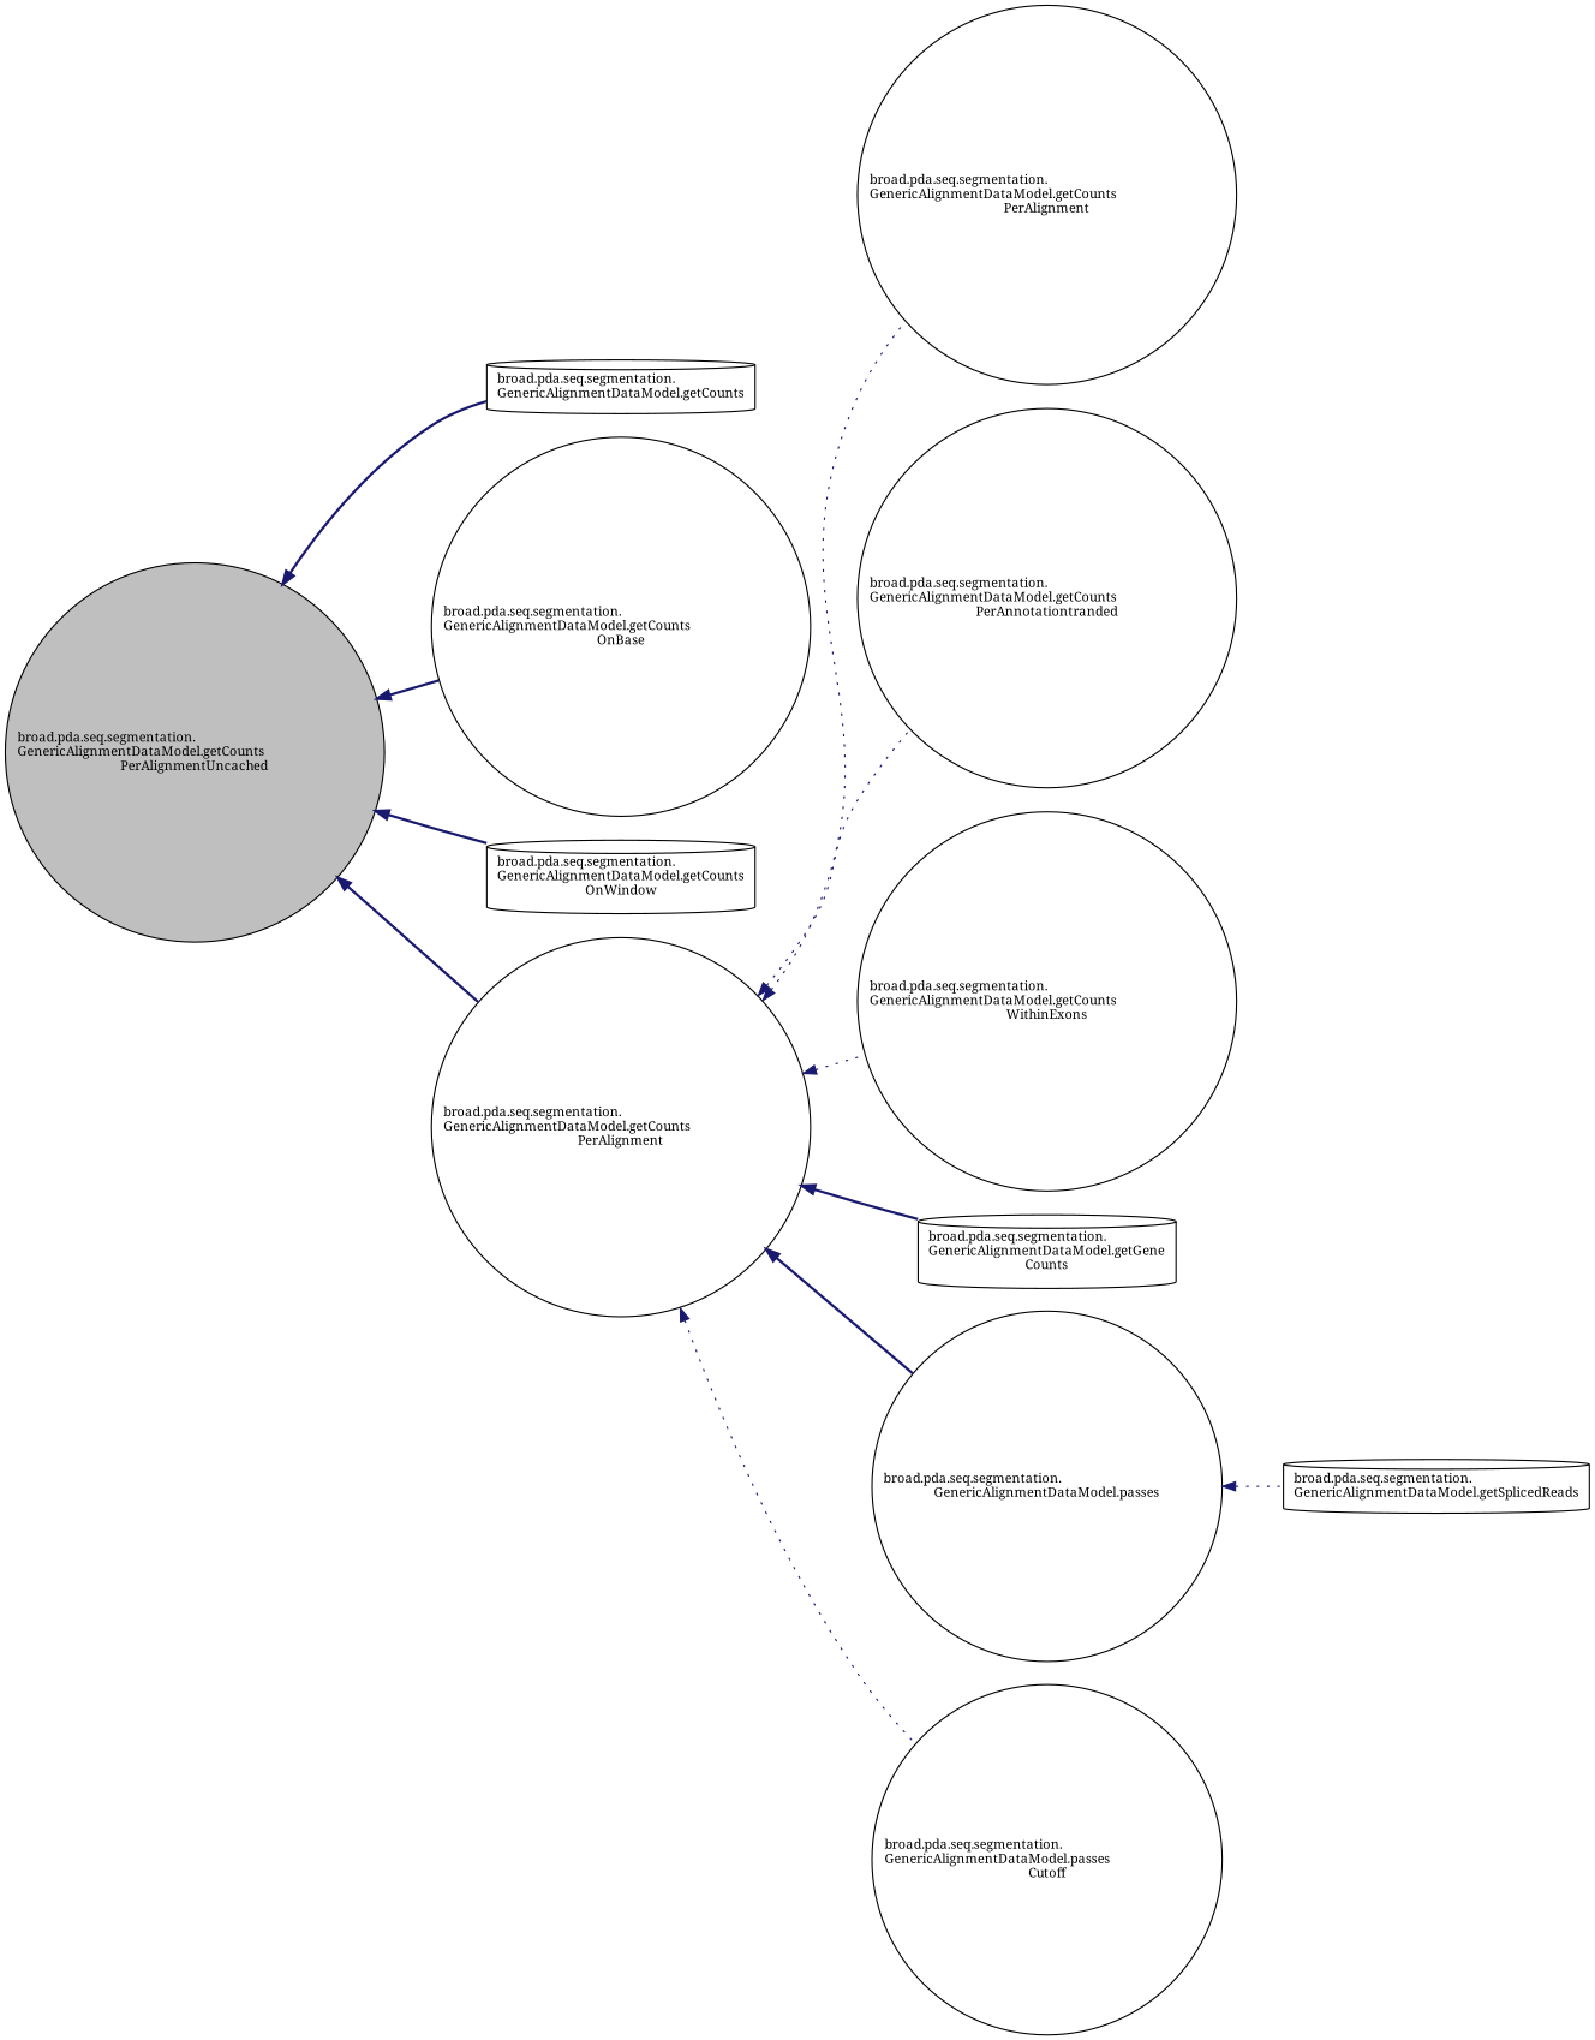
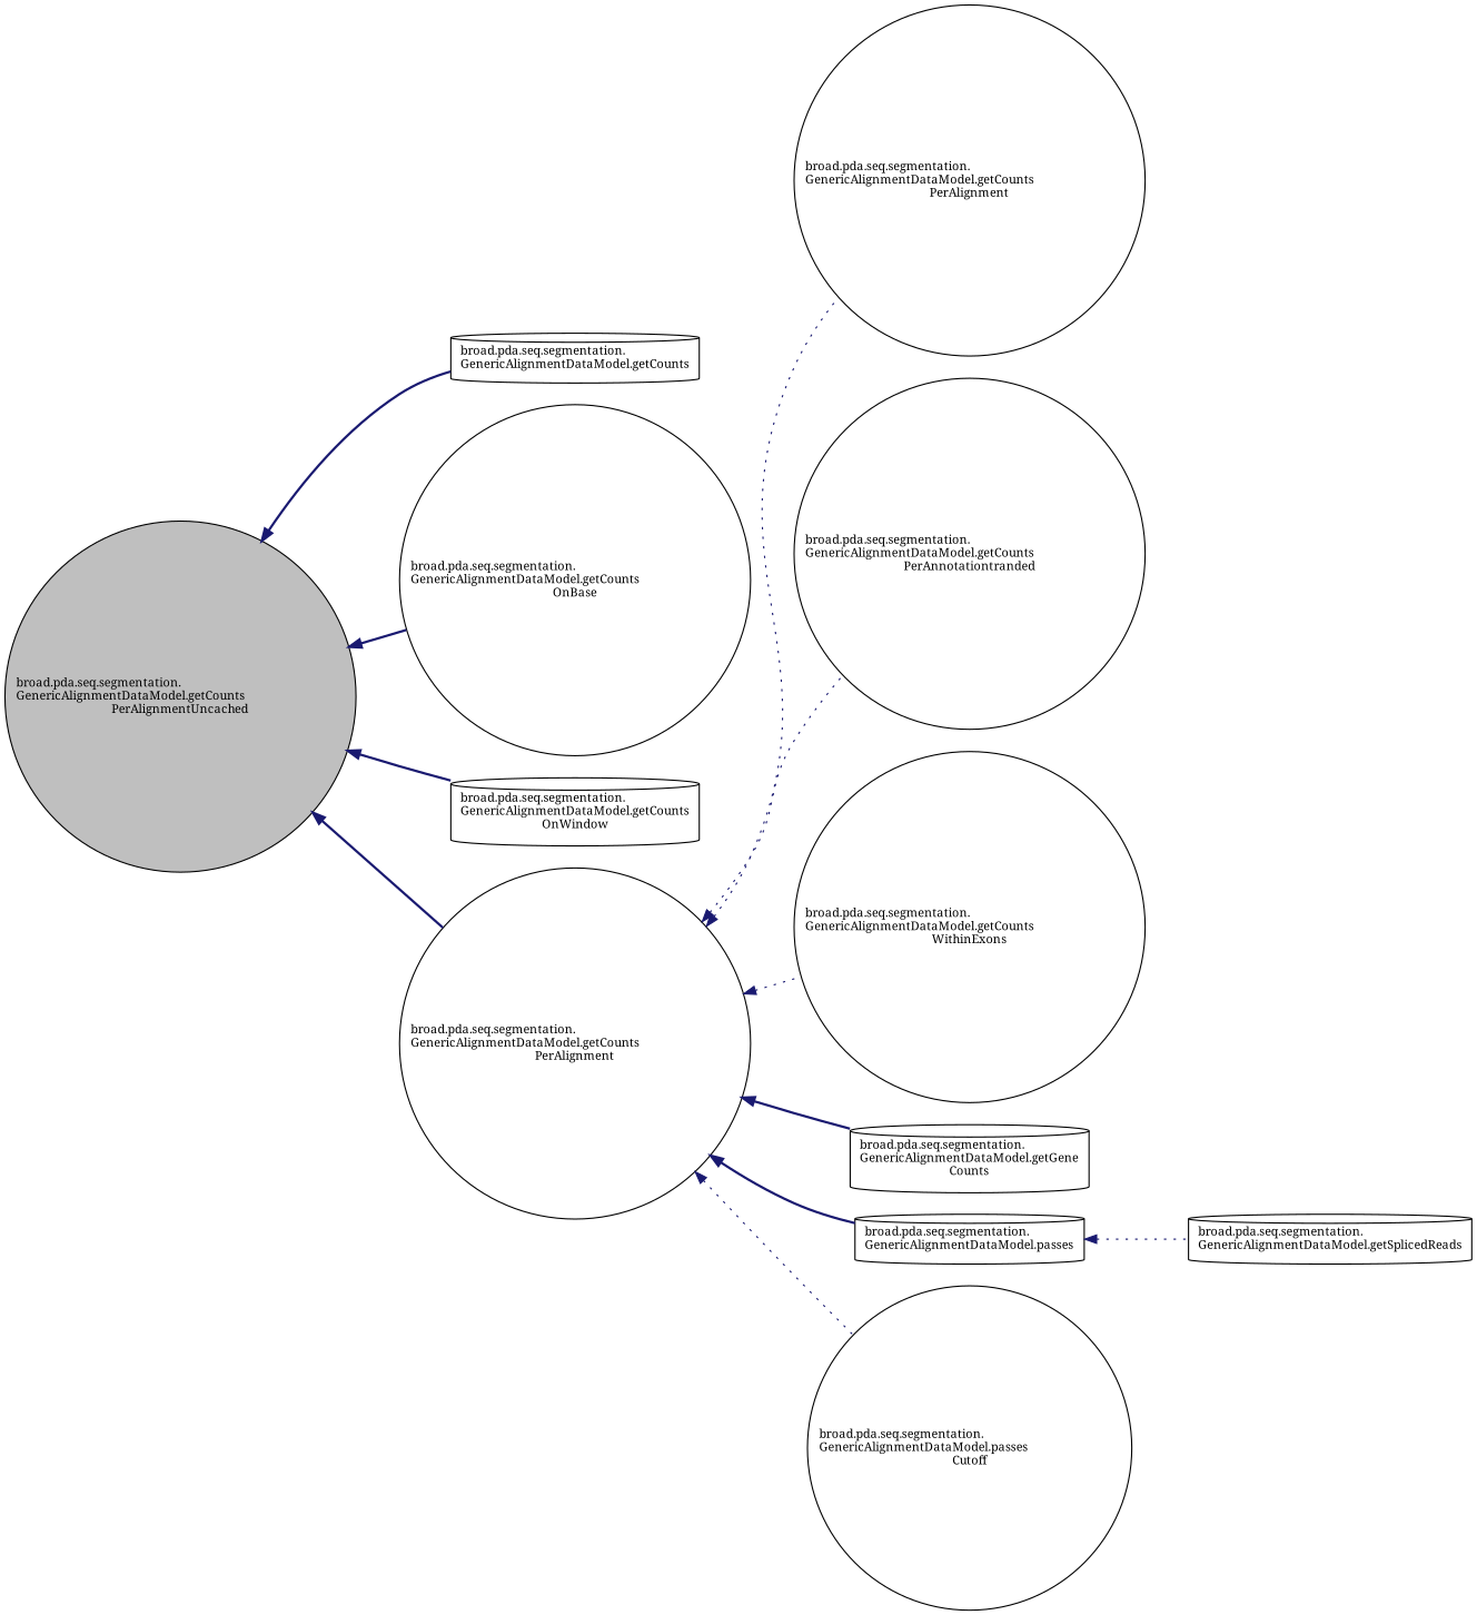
  digraph {
    rankdir=LR
    fontname="Noto Serif"
    node [color=black fillcolor=white fontname="Noto Serif" fontsize=10 shape=circle style=filled]
    edge [color=midnightblue dir=back fontname="Noto Serif" fontsize=10 labelfontname=Helvetica labelfontsize=10 style=bold]
    n1 [fillcolor=grey75 fontcolor=black height=0.2 label="broad.pda.seq.segmentation.\lGenericAlignmentDataModel.getCounts\lPerAlignmentUncached" width=0.4]
    n2 [height=0.2 label="broad.pda.seq.segmentation.\lGenericAlignmentDataModel.getCounts" shape=cylinder width=0.4]
    n3 [height=0.2 label="broad.pda.seq.segmentation.\lGenericAlignmentDataModel.getCounts\lOnBase" width=0.4]
    n4 [height=0.2 label="broad.pda.seq.segmentation.\lGenericAlignmentDataModel.getCounts\lOnWindow" shape=cylinder width=0.4]
    n5 [height=0.2 label="broad.pda.seq.segmentation.\lGenericAlignmentDataModel.getCounts\lPerAlignment" width=0.4]
    n6 [height=0.2 label="broad.pda.seq.segmentation.\lGenericAlignmentDataModel.getCounts\lPerAlignment" width=0.4]
    n7 [height=0.2 label="broad.pda.seq.segmentation.\lGenericAlignmentDataModel.getCounts\lPerAnnotationtranded" width=0.4]
    n8 [height=0.2 label="broad.pda.seq.segmentation.\lGenericAlignmentDataModel.getCounts\lWithinExons" width=0.4]
    n9 [height=0.2 label="broad.pda.seq.segmentation.\lGenericAlignmentDataModel.getGene\lCounts" shape=cylinder width=0.4]
-   n10 [height=0.2 label="broad.pda.seq.segmentation.\lGenericAlignmentDataModel.passes" width=0.4]
+   n10 [height=0.2 label="broad.pda.seq.segmentation.\lGenericAlignmentDataModel.passes" shape=cylinder width=0.4]
    n11 [height=0.2 label="broad.pda.seq.segmentation.\lGenericAlignmentDataModel.passes\lCutoff" width=0.4]
    n12 [height=0.2 label="broad.pda.seq.segmentation.\lGenericAlignmentDataModel.getSplicedReads" shape=cylinder width=0.4]
    n1 -> n2
    n1 -> n3
    n1 -> n4
    n1 -> n5
    n5 -> n6 [style=dotted]
    n5 -> n7 [style=dotted]
    n5 -> n8 [style=dotted]
    n5 -> n9
    n5 -> n10
    n5 -> n11 [style=dotted]
    n10 -> n12 [style=dotted]
  }
